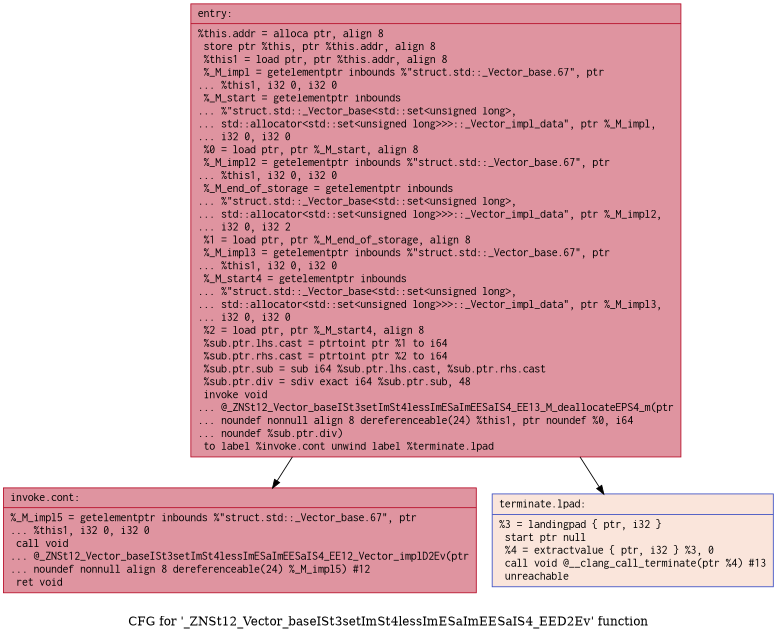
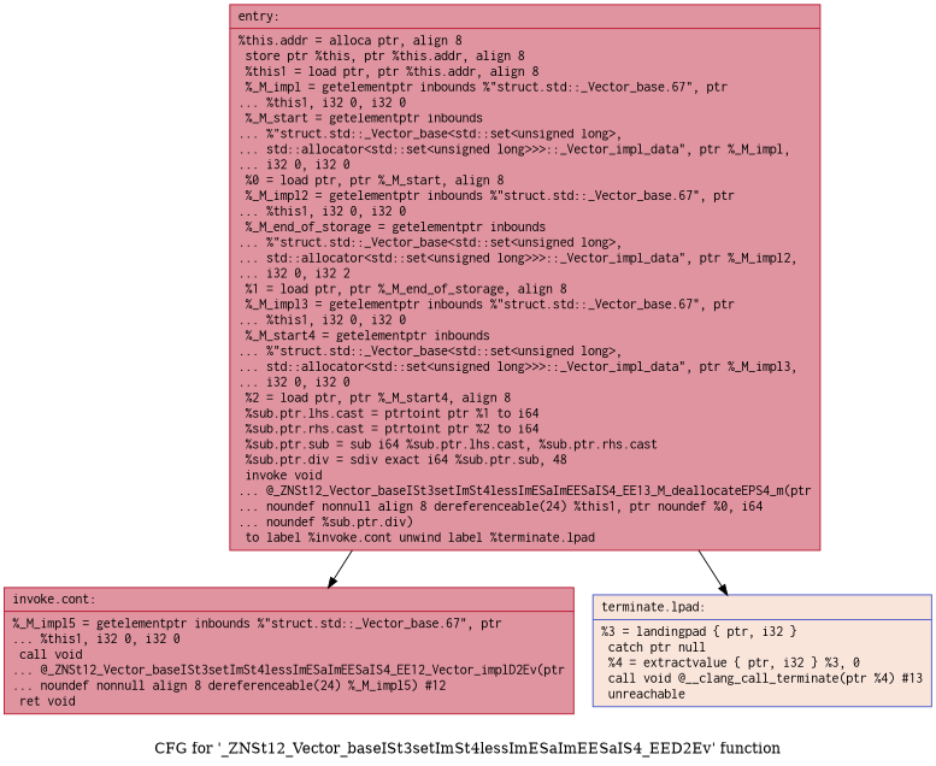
  digraph {
    label="CFG for '_ZNSt12_Vector_baseISt3setImSt4lessImESaImEESaIS4_EED2Ev' function"
    node [color="#b70d28ff" fillcolor="#b70d2870" fontname=Courier shape=record style=filled]
    n1 [label="{entry:\l|  %this.addr = alloca ptr, align 8\l  store ptr %this, ptr %this.addr, align 8\l  %this1 = load ptr, ptr %this.addr, align 8\l  %_M_impl = getelementptr inbounds %\"struct.std::_Vector_base.67\", ptr\l... %this1, i32 0, i32 0\l  %_M_start = getelementptr inbounds\l... %\"struct.std::_Vector_base\<std::set\<unsigned long\>,\l... std::allocator\<std::set\<unsigned long\>\>\>::_Vector_impl_data\", ptr %_M_impl,\l... i32 0, i32 0\l  %0 = load ptr, ptr %_M_start, align 8\l  %_M_impl2 = getelementptr inbounds %\"struct.std::_Vector_base.67\", ptr\l... %this1, i32 0, i32 0\l  %_M_end_of_storage = getelementptr inbounds\l... %\"struct.std::_Vector_base\<std::set\<unsigned long\>,\l... std::allocator\<std::set\<unsigned long\>\>\>::_Vector_impl_data\", ptr %_M_impl2,\l... i32 0, i32 2\l  %1 = load ptr, ptr %_M_end_of_storage, align 8\l  %_M_impl3 = getelementptr inbounds %\"struct.std::_Vector_base.67\", ptr\l... %this1, i32 0, i32 0\l  %_M_start4 = getelementptr inbounds\l... %\"struct.std::_Vector_base\<std::set\<unsigned long\>,\l... std::allocator\<std::set\<unsigned long\>\>\>::_Vector_impl_data\", ptr %_M_impl3,\l... i32 0, i32 0\l  %2 = load ptr, ptr %_M_start4, align 8\l  %sub.ptr.lhs.cast = ptrtoint ptr %1 to i64\l  %sub.ptr.rhs.cast = ptrtoint ptr %2 to i64\l  %sub.ptr.sub = sub i64 %sub.ptr.lhs.cast, %sub.ptr.rhs.cast\l  %sub.ptr.div = sdiv exact i64 %sub.ptr.sub, 48\l  invoke void\l... @_ZNSt12_Vector_baseISt3setImSt4lessImESaImEESaIS4_EE13_M_deallocateEPS4_m(ptr\l... noundef nonnull align 8 dereferenceable(24) %this1, ptr noundef %0, i64\l... noundef %sub.ptr.div)\l          to label %invoke.cont unwind label %terminate.lpad\l}"]
    n2 [label="{invoke.cont:\l|  %_M_impl5 = getelementptr inbounds %\"struct.std::_Vector_base.67\", ptr\l... %this1, i32 0, i32 0\l  call void\l... @_ZNSt12_Vector_baseISt3setImSt4lessImESaImEESaIS4_EE12_Vector_implD2Ev(ptr\l... noundef nonnull align 8 dereferenceable(24) %_M_impl5) #12\l  ret void\l}"]
-   n3 [color="#3d50c3ff" fillcolor="#f4c5ad70" label="{terminate.lpad:\l|  %3 = landingpad \{ ptr, i32 \}\l          start ptr null\l  %4 = extractvalue \{ ptr, i32 \} %3, 0\l  call void @__clang_call_terminate(ptr %4) #13\l  unreachable\l}"]
+   n3 [color="#3d50c3ff" fillcolor="#f4c5ad70" label="{terminate.lpad:\l|  %3 = landingpad \{ ptr, i32 \}\l          catch ptr null\l  %4 = extractvalue \{ ptr, i32 \} %3, 0\l  call void @__clang_call_terminate(ptr %4) #13\l  unreachable\l}"]
    n1 -> n2
    n1 -> n3
  }
